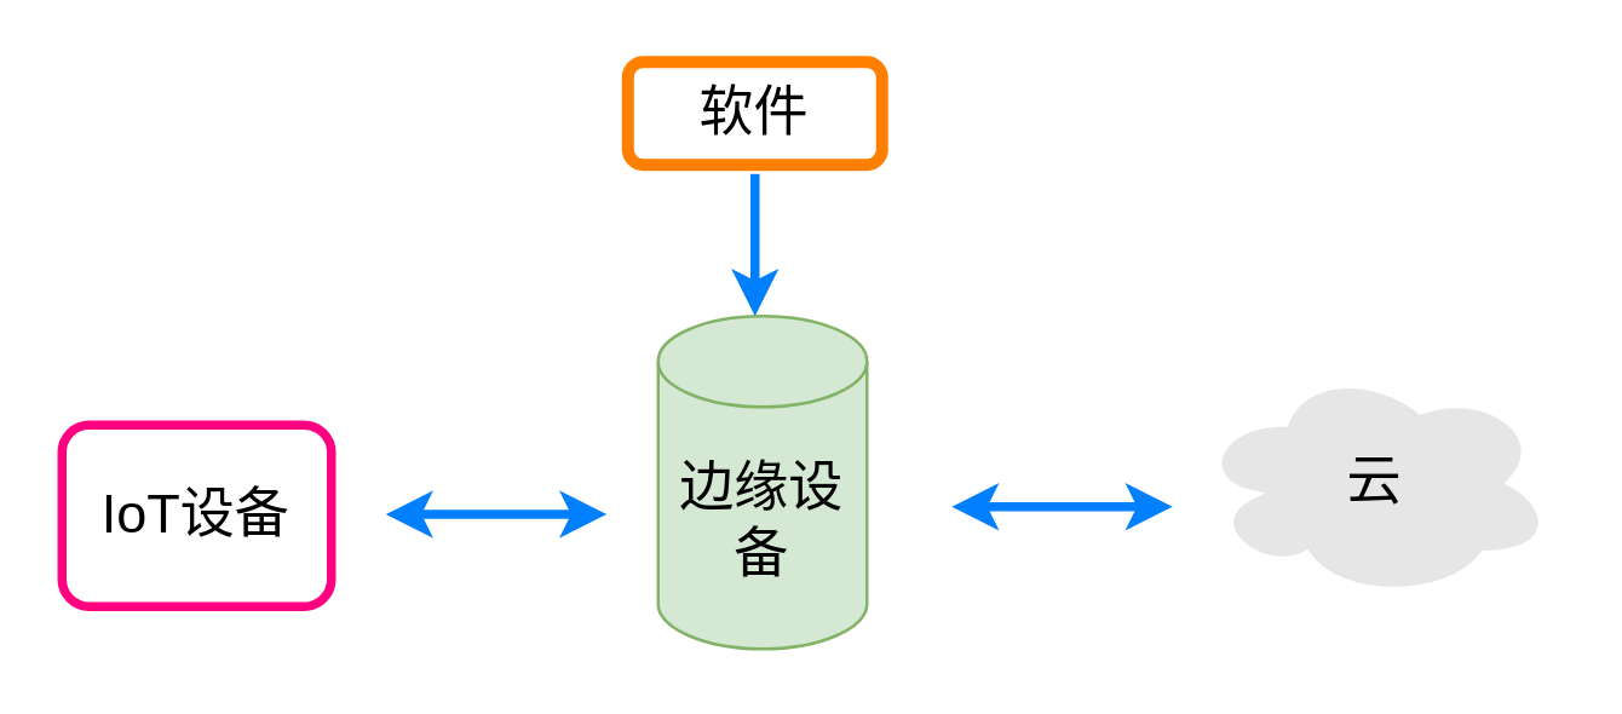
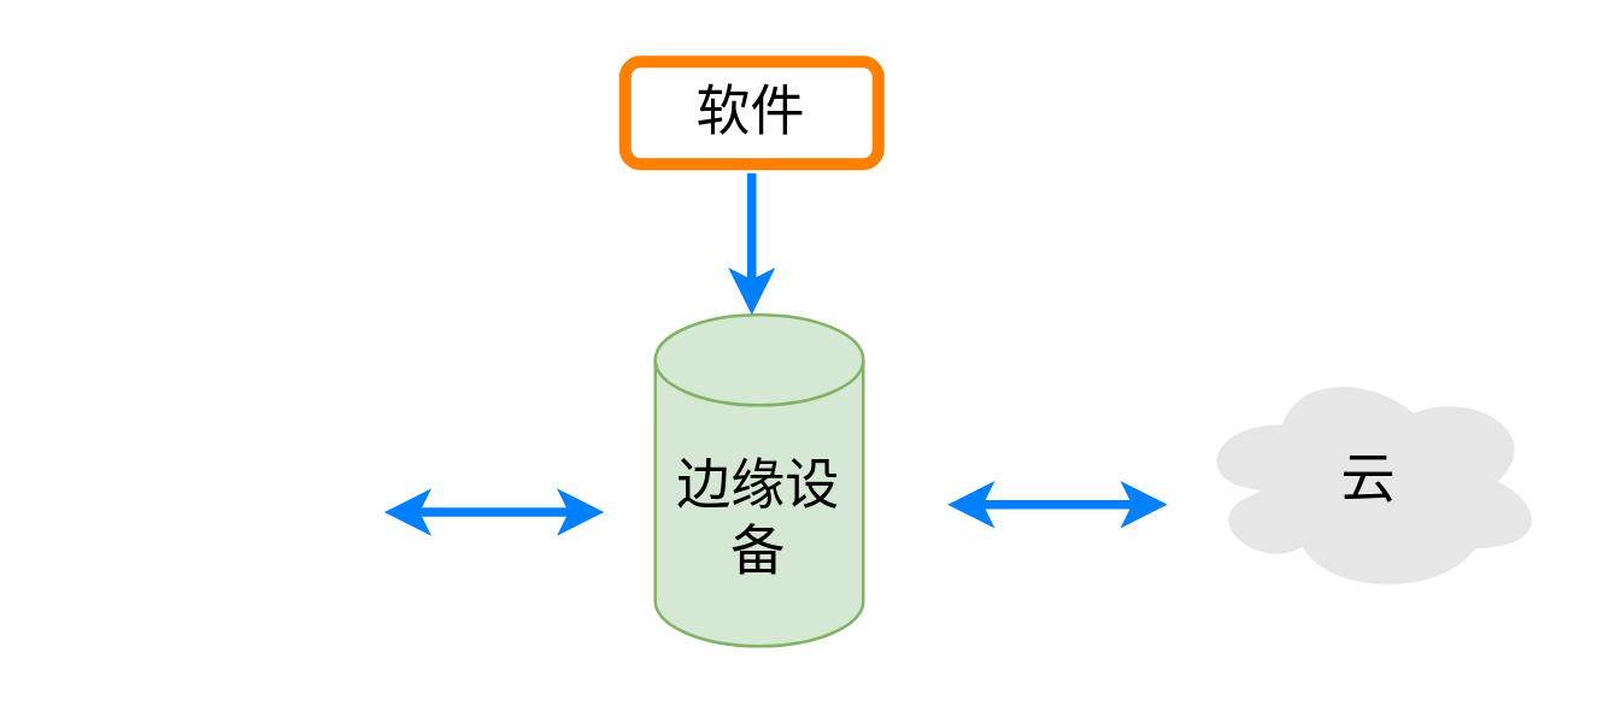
  <mxCell id="0" />
  <mxCell id="1" parent="0" />
  <mxCell id="2" value="&lt;font style=&quot;font-size: 18px&quot;&gt;边缘设备&lt;/font&gt;" style="shape=cylinder3;whiteSpace=wrap;html=1;boundedLbl=1;backgroundOutline=1;size=15;fillColor=#d5e8d4;strokeColor=#82b366;fontColor=default;" vertex="1" parent="1"><mxGeometry x="217" y="104" width="69" height="110" as="geometry" /></mxCell>
  <mxCell id="3" value="软件" style="rounded=1;whiteSpace=wrap;html=1;fontSize=18;fontColor=default;fillColor=default;strokeColor=#FF8000;strokeWidth=4;" vertex="1" parent="1"><mxGeometry x="207" y="20" width="84" height="34" as="geometry" /></mxCell>
  <mxCell id="4" value="" style="endArrow=classic;html=1;rounded=0;fontSize=18;fontColor=default;strokeColor=#007FFF;labelBackgroundColor=default;strokeWidth=3;" edge="1" parent="1"><mxGeometry width="50" height="50" relative="1" as="geometry"><mxPoint x="249" y="57" as="sourcePoint" /><mxPoint x="249" y="104" as="targetPoint" /></mxGeometry></mxCell>
- <mxCell id="5" value="IoT设备" style="rounded=1;whiteSpace=wrap;html=1;fontSize=18;fontColor=default;strokeColor=#FF0080;strokeWidth=3;fillColor=default;" vertex="1" parent="1"><mxGeometry x="20" y="140" width="89" height="60" as="geometry" /></mxCell>
  <mxCell id="6" value="" style="endArrow=classic;startArrow=classic;html=1;rounded=0;labelBackgroundColor=default;fontSize=18;fontColor=default;strokeColor=#007FFF;strokeWidth=3;" edge="1" parent="1"><mxGeometry width="50" height="50" relative="1" as="geometry"><mxPoint x="127" y="169.5" as="sourcePoint" /><mxPoint x="200" y="169.5" as="targetPoint" /></mxGeometry></mxCell>
  <mxCell id="7" value="" style="endArrow=classic;startArrow=classic;html=1;rounded=0;labelBackgroundColor=default;fontSize=18;fontColor=default;strokeColor=#007FFF;strokeWidth=3;" edge="1" parent="1"><mxGeometry width="50" height="50" relative="1" as="geometry"><mxPoint x="314" y="167" as="sourcePoint" /><mxPoint x="387" y="167" as="targetPoint" /></mxGeometry></mxCell>
  <mxCell id="8" value="云" style="ellipse;shape=cloud;whiteSpace=wrap;html=1;fontSize=18;fontColor=default;strokeColor=#FFFFFF;strokeWidth=3;fillColor=#E6E6E6;" vertex="1" parent="1"><mxGeometry x="394" y="119" width="120" height="80" as="geometry" /></mxCell>
